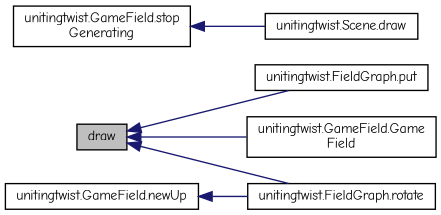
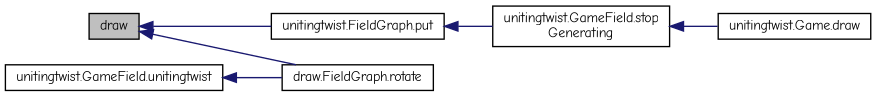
  digraph {
    fontname="Comic Neue"
    rankdir=LR
    node [color=black fillcolor=white fontname="Comic Neue" fontsize=10 shape=record style=filled]
    edge [color=midnightblue dir=back fontname="Comic Neue" fontsize=10 labelfontname=Helvetica labelfontsize=10 style=solid]
    n1 [fillcolor=grey75 fontcolor=black height=0.2 label=draw width=0.4]
    n2 [height=0.2 label="unitingtwist.FieldGraph.put" width=0.4]
-   n3 [height=0.2 label="unitingtwist.GameField.Game\lField" width=0.4]
-   n4 [height=0.2 label="unitingtwist.FieldGraph.rotate" width=0.4]
+   n4 [height=0.2 label="draw.FieldGraph.rotate" width=0.4]
    n5 [height=0.2 label="unitingtwist.GameField.stop\lGenerating" width=0.4]
-   n6 [height=0.2 label="unitingtwist.Scene.draw" width=0.4]
-   n7 [height=0.2 label="unitingtwist.GameField.newUp" width=0.4]
+   n6 [height=0.2 label="unitingtwist.Game.draw" width=0.4]
+   n7 [height=0.2 label="unitingtwist.GameField.unitingtwist" width=0.4]
    n1 -> n2
-   n1 -> n3
    n1 -> n4
+   n2 -> n5
    n5 -> n6
    n7 -> n4
  }
